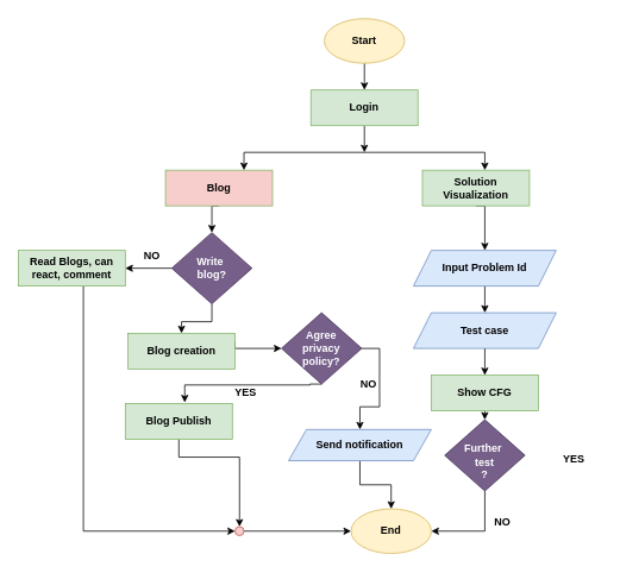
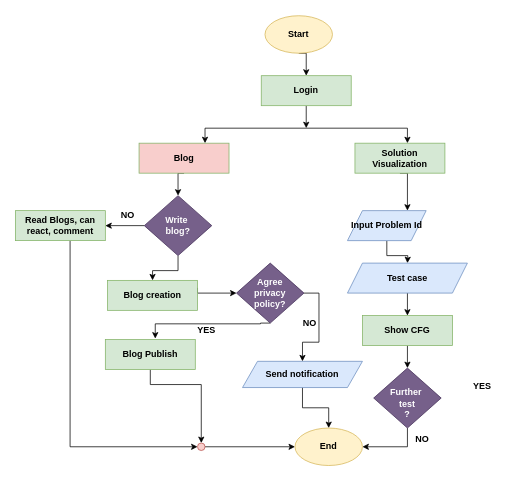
  <mxCell id="0" />
  <mxCell id="1" parent="0" />
  <mxCell id="2" style="edgeStyle=orthogonalEdgeStyle;rounded=0;orthogonalLoop=1;jettySize=auto;html=1;exitX=0.5;exitY=1;exitDx=0;exitDy=0;entryX=0.5;entryY=0;entryDx=0;entryDy=0;" parent="1" source="3" target="5" edge="1"><mxGeometry relative="1" as="geometry" /></mxCell>
- <mxCell id="3" value="&lt;b&gt;Start&lt;/b&gt;" style="ellipse;whiteSpace=wrap;html=1;fillColor=#fff2cc;strokeColor=#d6b656;" parent="1" vertex="1"><mxGeometry x="363" y="20" width="90" height="50" as="geometry" /></mxCell>
+ <mxCell id="3" value="&lt;b&gt;Start&lt;/b&gt;" style="ellipse;whiteSpace=wrap;html=1;fillColor=#fff2cc;strokeColor=#d6b656;" parent="1" vertex="1"><mxGeometry x="353" y="20" width="90" height="50" as="geometry" /></mxCell>
  <mxCell id="4" style="edgeStyle=orthogonalEdgeStyle;rounded=0;orthogonalLoop=1;jettySize=auto;html=1;exitX=0.5;exitY=1;exitDx=0;exitDy=0;" parent="1" source="5" edge="1"><mxGeometry relative="1" as="geometry"><mxPoint x="408" y="170" as="targetPoint" /></mxGeometry></mxCell>
  <mxCell id="5" value="&lt;b&gt;Login&lt;/b&gt;" style="rounded=0;whiteSpace=wrap;html=1;fillColor=#d5e8d4;strokeColor=#82b366;" parent="1" vertex="1"><mxGeometry x="348" y="100" width="120" height="40" as="geometry" /></mxCell>
  <mxCell id="6" value="" style="endArrow=none;html=1;rounded=0;" parent="1" edge="1"><mxGeometry width="50" height="50" relative="1" as="geometry"><mxPoint x="273" y="170" as="sourcePoint" /><mxPoint x="543" y="170" as="targetPoint" /></mxGeometry></mxCell>
  <mxCell id="7" style="edgeStyle=orthogonalEdgeStyle;rounded=0;orthogonalLoop=1;jettySize=auto;html=1;exitX=0.5;exitY=1;exitDx=0;exitDy=0;entryX=0.5;entryY=0;entryDx=0;entryDy=0;" parent="1" source="8" target="15" edge="1"><mxGeometry relative="1" as="geometry" /></mxCell>
  <mxCell id="8" value="&lt;b&gt;Blog&lt;/b&gt;" style="rounded=0;whiteSpace=wrap;html=1;fillColor=#f8cecc;strokeColor=#82b366;" parent="1" vertex="1"><mxGeometry x="185" y="190" width="120" height="40" as="geometry" /></mxCell>
  <mxCell id="9" value="" style="endArrow=classic;html=1;rounded=0;" parent="1" edge="1"><mxGeometry width="50" height="50" relative="1" as="geometry"><mxPoint x="273" y="170" as="sourcePoint" /><mxPoint x="273" y="190" as="targetPoint" /></mxGeometry></mxCell>
  <mxCell id="10" style="edgeStyle=orthogonalEdgeStyle;rounded=0;orthogonalLoop=1;jettySize=auto;html=1;exitX=0.5;exitY=1;exitDx=0;exitDy=0;" parent="1" source="11" target="26" edge="1"><mxGeometry relative="1" as="geometry"><Array as="points"><mxPoint x="543" y="230" /></Array></mxGeometry></mxCell>
  <mxCell id="11" value="&lt;b&gt;Solution Visualization&lt;/b&gt;" style="rounded=0;whiteSpace=wrap;html=1;fillColor=#d5e8d4;strokeColor=#82b366;" parent="1" vertex="1"><mxGeometry x="473" y="190" width="120" height="40" as="geometry" /></mxCell>
  <mxCell id="12" value="" style="endArrow=classic;html=1;rounded=0;" parent="1" edge="1"><mxGeometry width="50" height="50" relative="1" as="geometry"><mxPoint x="543" y="170" as="sourcePoint" /><mxPoint x="543" y="190" as="targetPoint" /></mxGeometry></mxCell>
  <mxCell id="13" style="edgeStyle=orthogonalEdgeStyle;rounded=0;orthogonalLoop=1;jettySize=auto;html=1;exitX=0;exitY=0.5;exitDx=0;exitDy=0;entryX=1;entryY=0.5;entryDx=0;entryDy=0;" parent="1" source="15" target="21" edge="1"><mxGeometry relative="1" as="geometry" /></mxCell>
  <mxCell id="14" value="" style="edgeStyle=orthogonalEdgeStyle;rounded=0;orthogonalLoop=1;jettySize=auto;html=1;" parent="1" source="15" target="19" edge="1"><mxGeometry relative="1" as="geometry" /></mxCell>
  <mxCell id="15" value="&lt;b&gt;Write&amp;nbsp;&lt;/b&gt;&lt;div&gt;&lt;b&gt;blog?&lt;/b&gt;&lt;/div&gt;" style="rhombus;whiteSpace=wrap;html=1;fillColor=#76608a;strokeColor=#432D57;fontColor=#ffffff;" parent="1" vertex="1"><mxGeometry x="192" y="260" width="90" height="80" as="geometry" /></mxCell>
  <mxCell id="16" style="edgeStyle=orthogonalEdgeStyle;rounded=0;orthogonalLoop=1;jettySize=auto;html=1;exitX=0.5;exitY=1;exitDx=0;exitDy=0;entryX=0.5;entryY=0;entryDx=0;entryDy=0;" parent="1" source="17" target="24" edge="1"><mxGeometry relative="1" as="geometry"><Array as="points"><mxPoint x="200" y="512" /><mxPoint x="268" y="512" /></Array></mxGeometry></mxCell>
  <mxCell id="17" value="&lt;b&gt;Blog Publish&lt;/b&gt;" style="rounded=0;whiteSpace=wrap;html=1;fillColor=#d5e8d4;strokeColor=#82b366;" parent="1" vertex="1"><mxGeometry x="140" y="452" width="120" height="40" as="geometry" /></mxCell>
  <mxCell id="18" style="edgeStyle=orthogonalEdgeStyle;rounded=0;orthogonalLoop=1;jettySize=auto;html=1;exitX=1;exitY=0.25;exitDx=0;exitDy=0;entryX=0;entryY=0.5;entryDx=0;entryDy=0;" parent="1" source="19" target="38" edge="1"><mxGeometry relative="1" as="geometry"><Array as="points"><mxPoint x="263" y="390" /></Array></mxGeometry></mxCell>
  <mxCell id="19" value="&lt;b&gt;Blog creation&lt;/b&gt;" style="rounded=0;whiteSpace=wrap;html=1;fillColor=#d5e8d4;strokeColor=#82b366;" parent="1" vertex="1"><mxGeometry x="143" y="373" width="120" height="40" as="geometry" /></mxCell>
  <mxCell id="20" style="edgeStyle=orthogonalEdgeStyle;rounded=0;orthogonalLoop=1;jettySize=auto;html=1;entryX=0;entryY=0.5;entryDx=0;entryDy=0;" parent="1" source="21" target="24" edge="1"><mxGeometry relative="1" as="geometry"><Array as="points"><mxPoint x="93" y="595" /></Array></mxGeometry></mxCell>
  <mxCell id="21" value="&lt;b&gt;Read Blogs, can react, comment&lt;/b&gt;" style="rounded=0;whiteSpace=wrap;html=1;fillColor=#d5e8d4;strokeColor=#82b366;" parent="1" vertex="1"><mxGeometry x="20" y="280" width="120" height="40" as="geometry" /></mxCell>
  <mxCell id="22" value="&lt;b&gt;End&lt;/b&gt;" style="ellipse;whiteSpace=wrap;html=1;fillColor=#fff2cc;strokeColor=#d6b656;" parent="1" vertex="1"><mxGeometry x="393" y="570" width="90" height="50" as="geometry" /></mxCell>
  <mxCell id="23" style="edgeStyle=orthogonalEdgeStyle;rounded=0;orthogonalLoop=1;jettySize=auto;html=1;exitX=1;exitY=0.5;exitDx=0;exitDy=0;" parent="1" source="24" target="22" edge="1"><mxGeometry relative="1" as="geometry" /></mxCell>
  <mxCell id="24" value="" style="ellipse;whiteSpace=wrap;html=1;aspect=fixed;fillColor=#f8cecc;strokeColor=#b85450;" parent="1" vertex="1"><mxGeometry x="263" y="590" width="10" height="10" as="geometry" /></mxCell>
  <mxCell id="25" style="edgeStyle=orthogonalEdgeStyle;rounded=0;orthogonalLoop=1;jettySize=auto;html=1;exitX=0.5;exitY=1;exitDx=0;exitDy=0;entryX=0.5;entryY=0;entryDx=0;entryDy=0;" parent="1" source="26" edge="1"><mxGeometry relative="1" as="geometry"><mxPoint x="543" y="350" as="targetPoint" /></mxGeometry></mxCell>
- <mxCell id="26" value="&lt;b&gt;Input Problem Id&lt;/b&gt;" style="shape=parallelogram;perimeter=parallelogramPerimeter;whiteSpace=wrap;html=1;fixedSize=1;fillColor=#dae8fc;strokeColor=#6c8ebf;" parent="1" vertex="1"><mxGeometry x="463" y="280" width="160" height="40" as="geometry" /></mxCell>
+ <mxCell id="26" value="&lt;b&gt;Input Problem Id&lt;/b&gt;" style="shape=parallelogram;perimeter=parallelogramPerimeter;whiteSpace=wrap;html=1;fixedSize=1;fillColor=#dae8fc;strokeColor=#6c8ebf;" parent="1" vertex="1"><mxGeometry x="463" y="280" width="105" height="40" as="geometry" /></mxCell>
  <mxCell id="27" style="edgeStyle=orthogonalEdgeStyle;rounded=0;orthogonalLoop=1;jettySize=auto;html=1;entryX=1;entryY=0.5;entryDx=0;entryDy=0;" parent="1" source="28" target="22" edge="1"><mxGeometry relative="1" as="geometry"><Array as="points"><mxPoint x="543" y="595" /></Array></mxGeometry></mxCell>
- <mxCell id="28" value="&lt;b&gt;&amp;nbsp;&lt;/b&gt;&lt;div&gt;&lt;b&gt;Further&amp;nbsp;&lt;/b&gt;&lt;div&gt;&lt;b&gt;test&lt;/b&gt;&lt;div&gt;&lt;b&gt;?&lt;/b&gt;&lt;/div&gt;&lt;/div&gt;&lt;/div&gt;" style="rhombus;whiteSpace=wrap;html=1;fillColor=#76608a;strokeColor=#432D57;fontColor=#ffffff;" parent="1" vertex="1"><mxGeometry x="498" y="470" width="90" height="80" as="geometry" /></mxCell>
+ <mxCell id="28" value="&lt;b&gt;&amp;nbsp;&lt;/b&gt;&lt;div&gt;&lt;b&gt;Further&amp;nbsp;&lt;/b&gt;&lt;div&gt;&lt;b&gt;test&lt;/b&gt;&lt;div&gt;&lt;b&gt;?&lt;/b&gt;&lt;/div&gt;&lt;/div&gt;&lt;/div&gt;" style="rhombus;whiteSpace=wrap;html=1;fillColor=#76608a;strokeColor=#432D57;fontColor=#ffffff;" parent="1" vertex="1"><mxGeometry x="498" y="490" width="90" height="80" as="geometry" /></mxCell>
  <mxCell id="29" style="edgeStyle=orthogonalEdgeStyle;rounded=0;orthogonalLoop=1;jettySize=auto;html=1;exitX=0.5;exitY=1;exitDx=0;exitDy=0;entryX=0.5;entryY=0;entryDx=0;entryDy=0;" parent="1" source="30" target="32" edge="1"><mxGeometry relative="1" as="geometry" /></mxCell>
  <mxCell id="30" value="&lt;b style=&quot;background-color: initial;&quot;&gt;Test case&lt;/b&gt;" style="shape=parallelogram;perimeter=parallelogramPerimeter;whiteSpace=wrap;html=1;fixedSize=1;fillColor=#dae8fc;strokeColor=#6c8ebf;" parent="1" vertex="1"><mxGeometry x="463" y="350" width="160" height="40" as="geometry" /></mxCell>
  <mxCell id="31" style="edgeStyle=orthogonalEdgeStyle;rounded=0;orthogonalLoop=1;jettySize=auto;html=1;exitX=0.5;exitY=1;exitDx=0;exitDy=0;entryX=0.5;entryY=0;entryDx=0;entryDy=0;" parent="1" source="32" target="28" edge="1"><mxGeometry relative="1" as="geometry" /></mxCell>
  <mxCell id="32" value="&lt;b&gt;Show CFG&lt;/b&gt;" style="rounded=0;whiteSpace=wrap;html=1;fillColor=#d5e8d4;strokeColor=#82b366;" parent="1" vertex="1"><mxGeometry x="483" y="420" width="120" height="40" as="geometry" /></mxCell>
  <mxCell id="33" value="&lt;b&gt;NO&lt;/b&gt;" style="text;html=1;align=center;verticalAlign=middle;whiteSpace=wrap;rounded=0;" parent="1" vertex="1"><mxGeometry x="140" y="271" width="60" height="30" as="geometry" /></mxCell>
  <mxCell id="34" value="&lt;b&gt;NO&lt;/b&gt;" style="text;html=1;align=center;verticalAlign=middle;whiteSpace=wrap;rounded=0;" parent="1" vertex="1"><mxGeometry x="533" y="570" width="60" height="30" as="geometry" /></mxCell>
  <mxCell id="35" value="&lt;b&gt;YES&lt;/b&gt;" style="text;html=1;align=center;verticalAlign=middle;whiteSpace=wrap;rounded=0;" parent="1" vertex="1"><mxGeometry x="613" y="500" width="60" height="30" as="geometry" /></mxCell>
  <mxCell id="36" style="edgeStyle=orthogonalEdgeStyle;rounded=0;orthogonalLoop=1;jettySize=auto;html=1;exitX=0.5;exitY=1;exitDx=0;exitDy=0;" parent="1" source="38" edge="1"><mxGeometry relative="1" as="geometry"><mxPoint x="206.6" y="450.6" as="targetPoint" /><Array as="points"><mxPoint x="347" y="430" /><mxPoint x="347" y="431" /><mxPoint x="207" y="431" /></Array></mxGeometry></mxCell>
  <mxCell id="37" style="edgeStyle=orthogonalEdgeStyle;rounded=0;orthogonalLoop=1;jettySize=auto;html=1;exitX=1;exitY=0.5;exitDx=0;exitDy=0;" parent="1" source="38" target="41" edge="1"><mxGeometry relative="1" as="geometry" /></mxCell>
  <mxCell id="38" value="&lt;b&gt;Agree&lt;/b&gt;&lt;div&gt;&lt;b&gt;privacy&lt;/b&gt;&lt;br&gt;&lt;div&gt;&lt;b&gt;policy?&lt;/b&gt;&lt;/div&gt;&lt;/div&gt;" style="rhombus;whiteSpace=wrap;html=1;fillColor=#76608a;strokeColor=#432D57;fontColor=#ffffff;" parent="1" vertex="1"><mxGeometry x="315" y="350" width="90" height="80" as="geometry" /></mxCell>
  <mxCell id="39" value="&lt;b&gt;YES&lt;/b&gt;" style="text;html=1;align=center;verticalAlign=middle;whiteSpace=wrap;rounded=0;" parent="1" vertex="1"><mxGeometry x="245" y="425" width="60" height="30" as="geometry" /></mxCell>
  <mxCell id="40" style="edgeStyle=orthogonalEdgeStyle;rounded=0;orthogonalLoop=1;jettySize=auto;html=1;" parent="1" source="41" target="22" edge="1"><mxGeometry relative="1" as="geometry" /></mxCell>
  <mxCell id="41" value="&lt;b&gt;Send notification&lt;/b&gt;" style="shape=parallelogram;perimeter=parallelogramPerimeter;whiteSpace=wrap;html=1;fixedSize=1;fillColor=#dae8fc;strokeColor=#6c8ebf;" parent="1" vertex="1"><mxGeometry x="323" y="481" width="160" height="35" as="geometry" /></mxCell>
  <mxCell id="42" value="&lt;b&gt;NO&lt;/b&gt;" style="text;html=1;align=center;verticalAlign=middle;whiteSpace=wrap;rounded=0;" parent="1" vertex="1"><mxGeometry x="383" y="415" width="60" height="30" as="geometry" /></mxCell>
